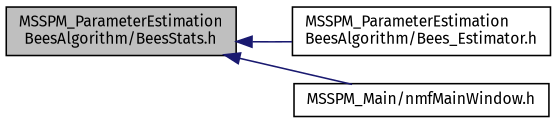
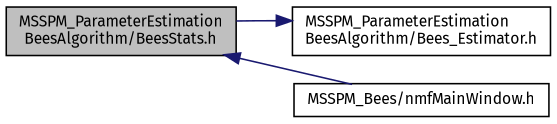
  digraph {
    fontname="Fira Sans"
    rankdir=LR
    node [color=black fillcolor=white fontname="Fira Sans" fontsize=10 shape=record style=filled]
    edge [color=midnightblue dir=back fontname="Fira Sans" fontsize=10 labelfontname=Helvetica labelfontsize=10 style=solid]
    n1 [fillcolor=grey75 fontcolor=black height=0.2 label="MSSPM_ParameterEstimation\lBeesAlgorithm/BeesStats.h" width=0.4]
    n2 [height=0.2 label="MSSPM_ParameterEstimation\lBeesAlgorithm/Bees_Estimator.h" width=0.4]
-   n3 [height=0.2 label="MSSPM_Main/nmfMainWindow.h" width=0.4]
-   n1 -> n2
+   n3 [height=0.2 label="MSSPM_Bees/nmfMainWindow.h" width=0.4]
+   n2 -> n1
    n1 -> n3
  }
